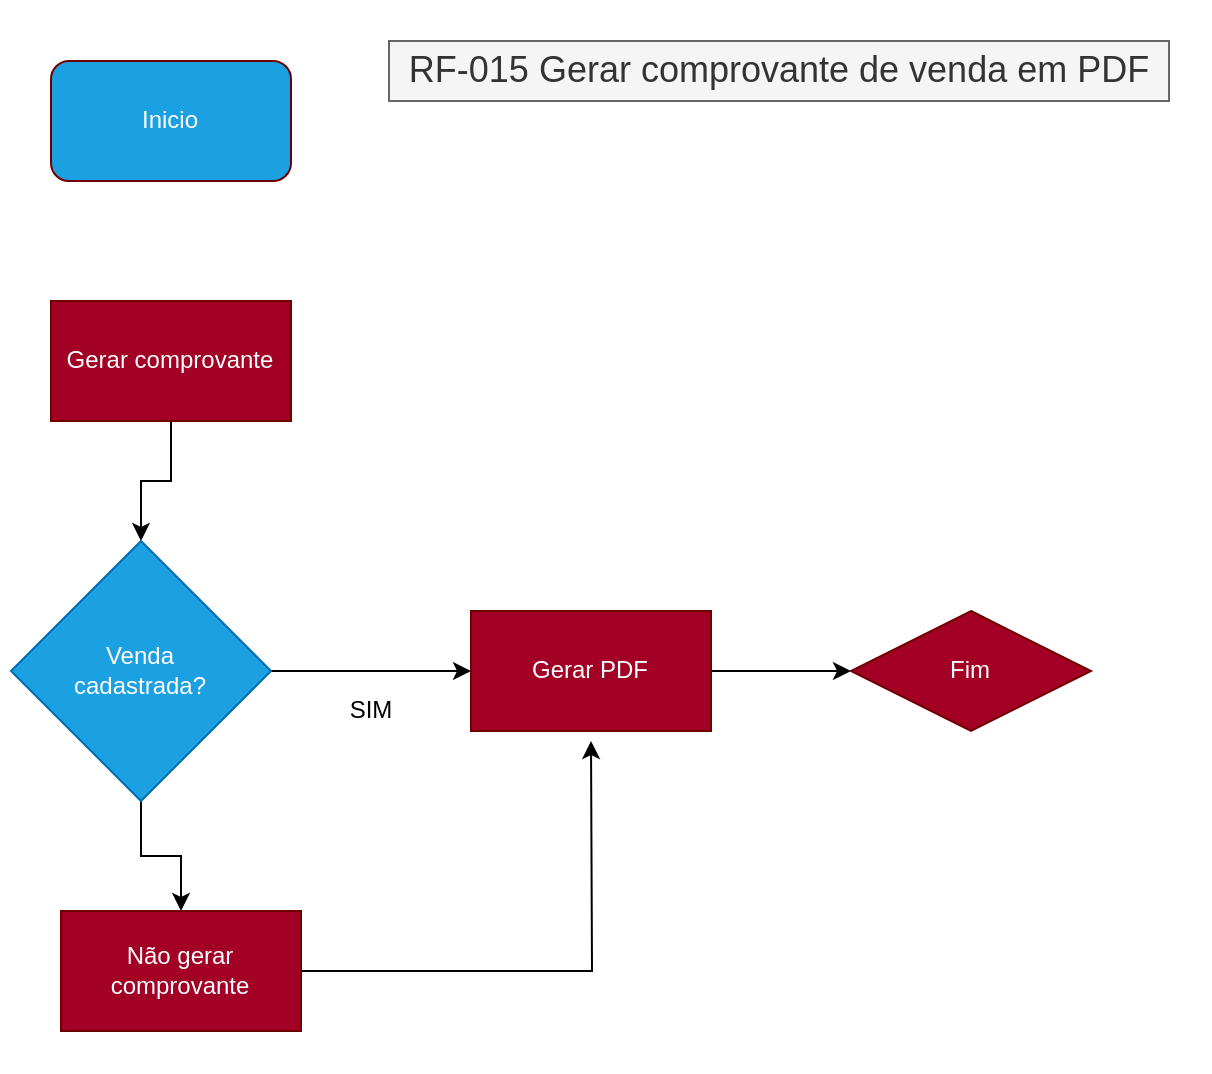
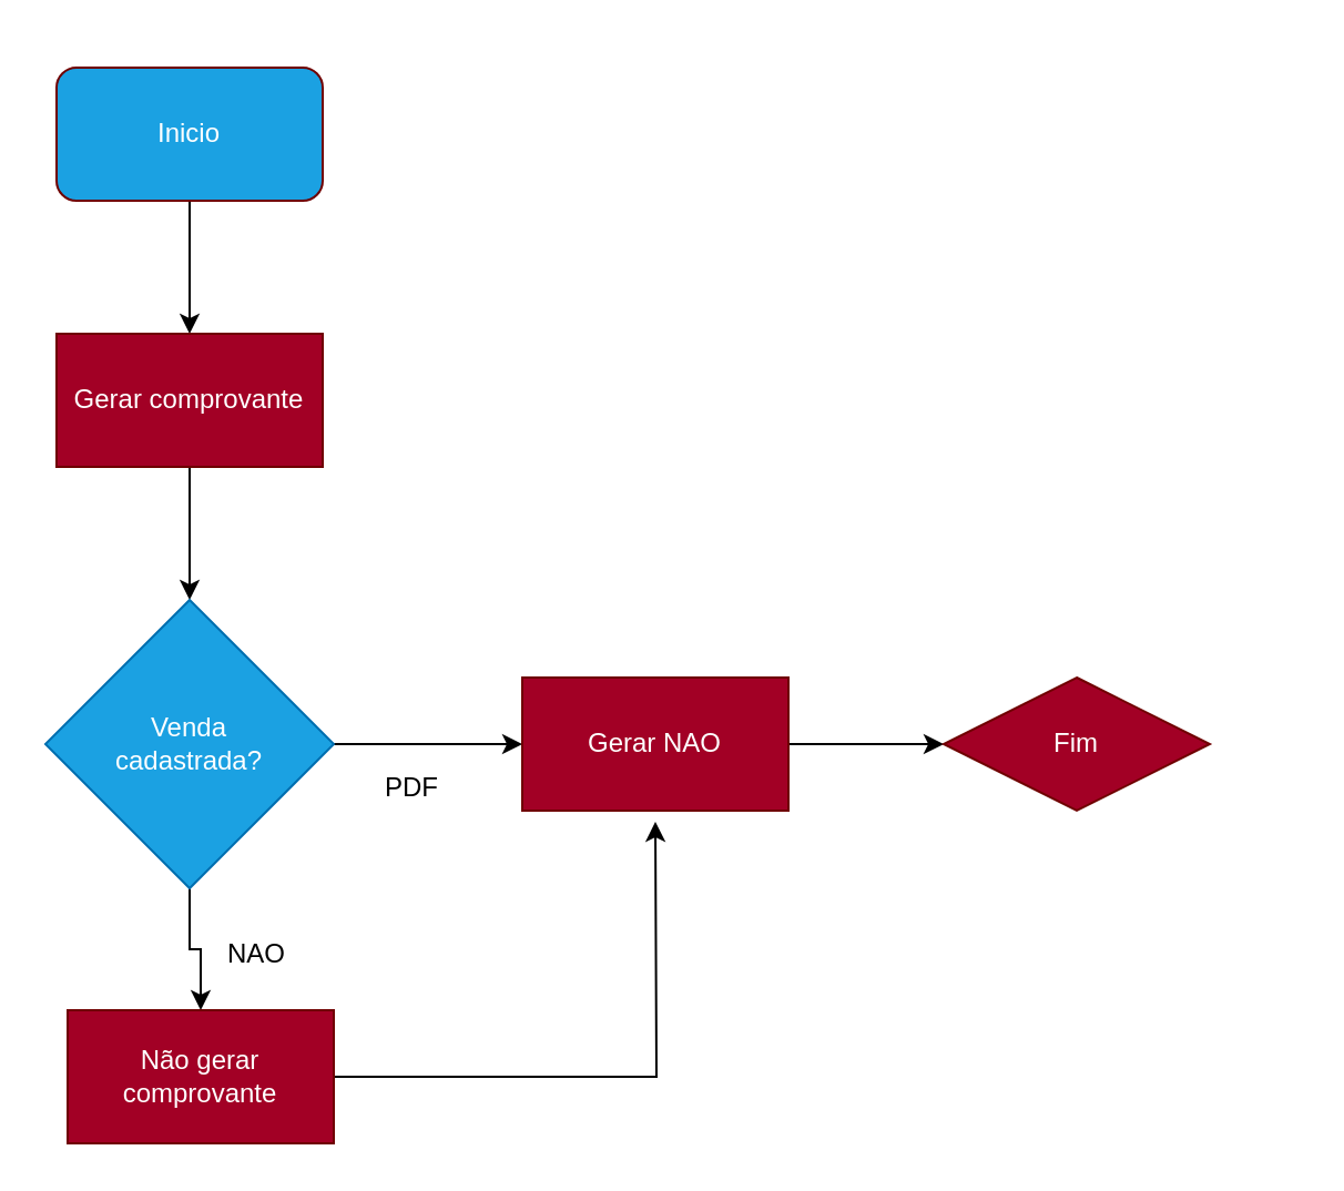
  <mxCell id="0" />
  <mxCell id="1" parent="0" />
+ <mxCell id="2" style="edgeStyle=orthogonalEdgeStyle;rounded=0;orthogonalLoop=1;jettySize=auto;html=1;entryX=0.5;entryY=0;entryDx=0;entryDy=0;" parent="1" source="3" target="5" edge="1"><mxGeometry relative="1" as="geometry" /></mxCell>
  <mxCell id="3" value="Inicio" style="rounded=1;whiteSpace=wrap;html=1;fillColor=#1ba1e2;fontColor=#ffffff;strokeColor=#6F0000;" parent="1" vertex="1"><mxGeometry x="25" y="30" width="120" height="60" as="geometry" /></mxCell>
  <mxCell id="4" style="edgeStyle=orthogonalEdgeStyle;rounded=0;orthogonalLoop=1;jettySize=auto;html=1;entryX=0.5;entryY=0;entryDx=0;entryDy=0;" parent="1" source="5" target="8" edge="1"><mxGeometry relative="1" as="geometry" /></mxCell>
  <mxCell id="5" value="Gerar comprovante" style="rounded=0;whiteSpace=wrap;html=1;fillColor=#a20025;fontColor=#ffffff;strokeColor=#6F0000;" parent="1" vertex="1"><mxGeometry x="25" y="150" width="120" height="60" as="geometry" /></mxCell>
  <mxCell id="6" style="edgeStyle=orthogonalEdgeStyle;rounded=0;orthogonalLoop=1;jettySize=auto;html=1;" parent="1" source="8" target="10" edge="1"><mxGeometry relative="1" as="geometry"><mxPoint x="-65" y="335" as="targetPoint" /></mxGeometry></mxCell>
  <mxCell id="7" style="edgeStyle=orthogonalEdgeStyle;rounded=0;orthogonalLoop=1;jettySize=auto;html=1;" parent="1" source="8" target="13" edge="1"><mxGeometry relative="1" as="geometry"><mxPoint x="265" y="335" as="targetPoint" /></mxGeometry></mxCell>
- <mxCell id="8" value="Venda&lt;br&gt;cadastrada?" style="rhombus;whiteSpace=wrap;html=1;fillColor=#1ba1e2;fontColor=#ffffff;strokeColor=#006EAF;" parent="1" vertex="1"><mxGeometry x="5" y="270" width="130" height="130" as="geometry" /></mxCell>
+ <mxCell id="8" value="Venda&lt;br&gt;cadastrada?" style="rhombus;whiteSpace=wrap;html=1;fillColor=#1ba1e2;fontColor=#ffffff;strokeColor=#006EAF;" parent="1" vertex="1"><mxGeometry x="20" y="270" width="130" height="130" as="geometry" /></mxCell>
  <mxCell id="9" style="edgeStyle=orthogonalEdgeStyle;rounded=0;orthogonalLoop=1;jettySize=auto;html=1;" parent="1" source="10" edge="1"><mxGeometry relative="1" as="geometry"><mxPoint x="295" y="370" as="targetPoint" /></mxGeometry></mxCell>
  <mxCell id="10" value="Não gerar comprovante" style="rounded=0;whiteSpace=wrap;html=1;fillColor=#a20025;fontColor=#ffffff;strokeColor=#6F0000;" parent="1" vertex="1"><mxGeometry x="30" y="455" width="120" height="60" as="geometry" /></mxCell>
+ <mxCell id="11" value="NAO" style="text;html=1;align=center;verticalAlign=middle;resizable=0;points=[];autosize=1;strokeColor=none;fillColor=none;" parent="1" vertex="1"><mxGeometry x="95" y="420" width="40" height="20" as="geometry" /></mxCell>
  <mxCell id="12" style="edgeStyle=orthogonalEdgeStyle;rounded=0;orthogonalLoop=1;jettySize=auto;html=1;" parent="1" source="13" target="15" edge="1"><mxGeometry relative="1" as="geometry"><mxPoint x="435" y="335" as="targetPoint" /></mxGeometry></mxCell>
- <mxCell id="13" value="Gerar PDF" style="rounded=0;whiteSpace=wrap;html=1;fillColor=#a20025;fontColor=#ffffff;strokeColor=#6F0000;" parent="1" vertex="1"><mxGeometry x="235" y="305" width="120" height="60" as="geometry" /></mxCell>
- <mxCell id="14" value="SIM" style="text;html=1;align=center;verticalAlign=middle;resizable=0;points=[];autosize=1;strokeColor=none;fillColor=none;" parent="1" vertex="1"><mxGeometry x="165" y="345" width="40" height="20" as="geometry" /></mxCell>
+ <mxCell id="13" value="Gerar NAO" style="rounded=0;whiteSpace=wrap;html=1;fillColor=#a20025;fontColor=#ffffff;strokeColor=#6F0000;" parent="1" vertex="1"><mxGeometry x="235" y="305" width="120" height="60" as="geometry" /></mxCell>
+ <mxCell id="14" value="PDF" style="text;html=1;align=center;verticalAlign=middle;resizable=0;points=[];autosize=1;strokeColor=none;fillColor=none;" parent="1" vertex="1"><mxGeometry x="165" y="345" width="40" height="20" as="geometry" /></mxCell>
  <mxCell id="15" value="Fim" style="rhombus;whiteSpace=wrap;html=1;fillColor=#a20025;fontColor=#ffffff;strokeColor=#6F0000;" parent="1" vertex="1"><mxGeometry x="425" y="305" width="120" height="60" as="geometry" /></mxCell>
- <mxCell id="16" value="&lt;p style=&quot;margin-bottom: 0.25cm ; line-height: 1.15px ; background: transparent&quot;&gt;&lt;font style=&quot;font-size: 18px&quot;&gt;&lt;font&gt;&lt;font face=&quot;Liberation Sans, sans-serif&quot;&gt;RF-015 &lt;/font&gt;&lt;font face=&quot;liberation sans, sans-serif&quot;&gt;Gerar comprovante de venda em PDF&lt;/font&gt;&lt;/font&gt;&lt;/font&gt;&lt;/p&gt;" style="text;html=1;align=center;verticalAlign=middle;resizable=0;points=[];autosize=1;fillColor=#f5f5f5;fontColor=#333333;strokeColor=#666666;" parent="1" vertex="1"><mxGeometry x="194" y="20" width="390" height="30" as="geometry" /></mxCell>
